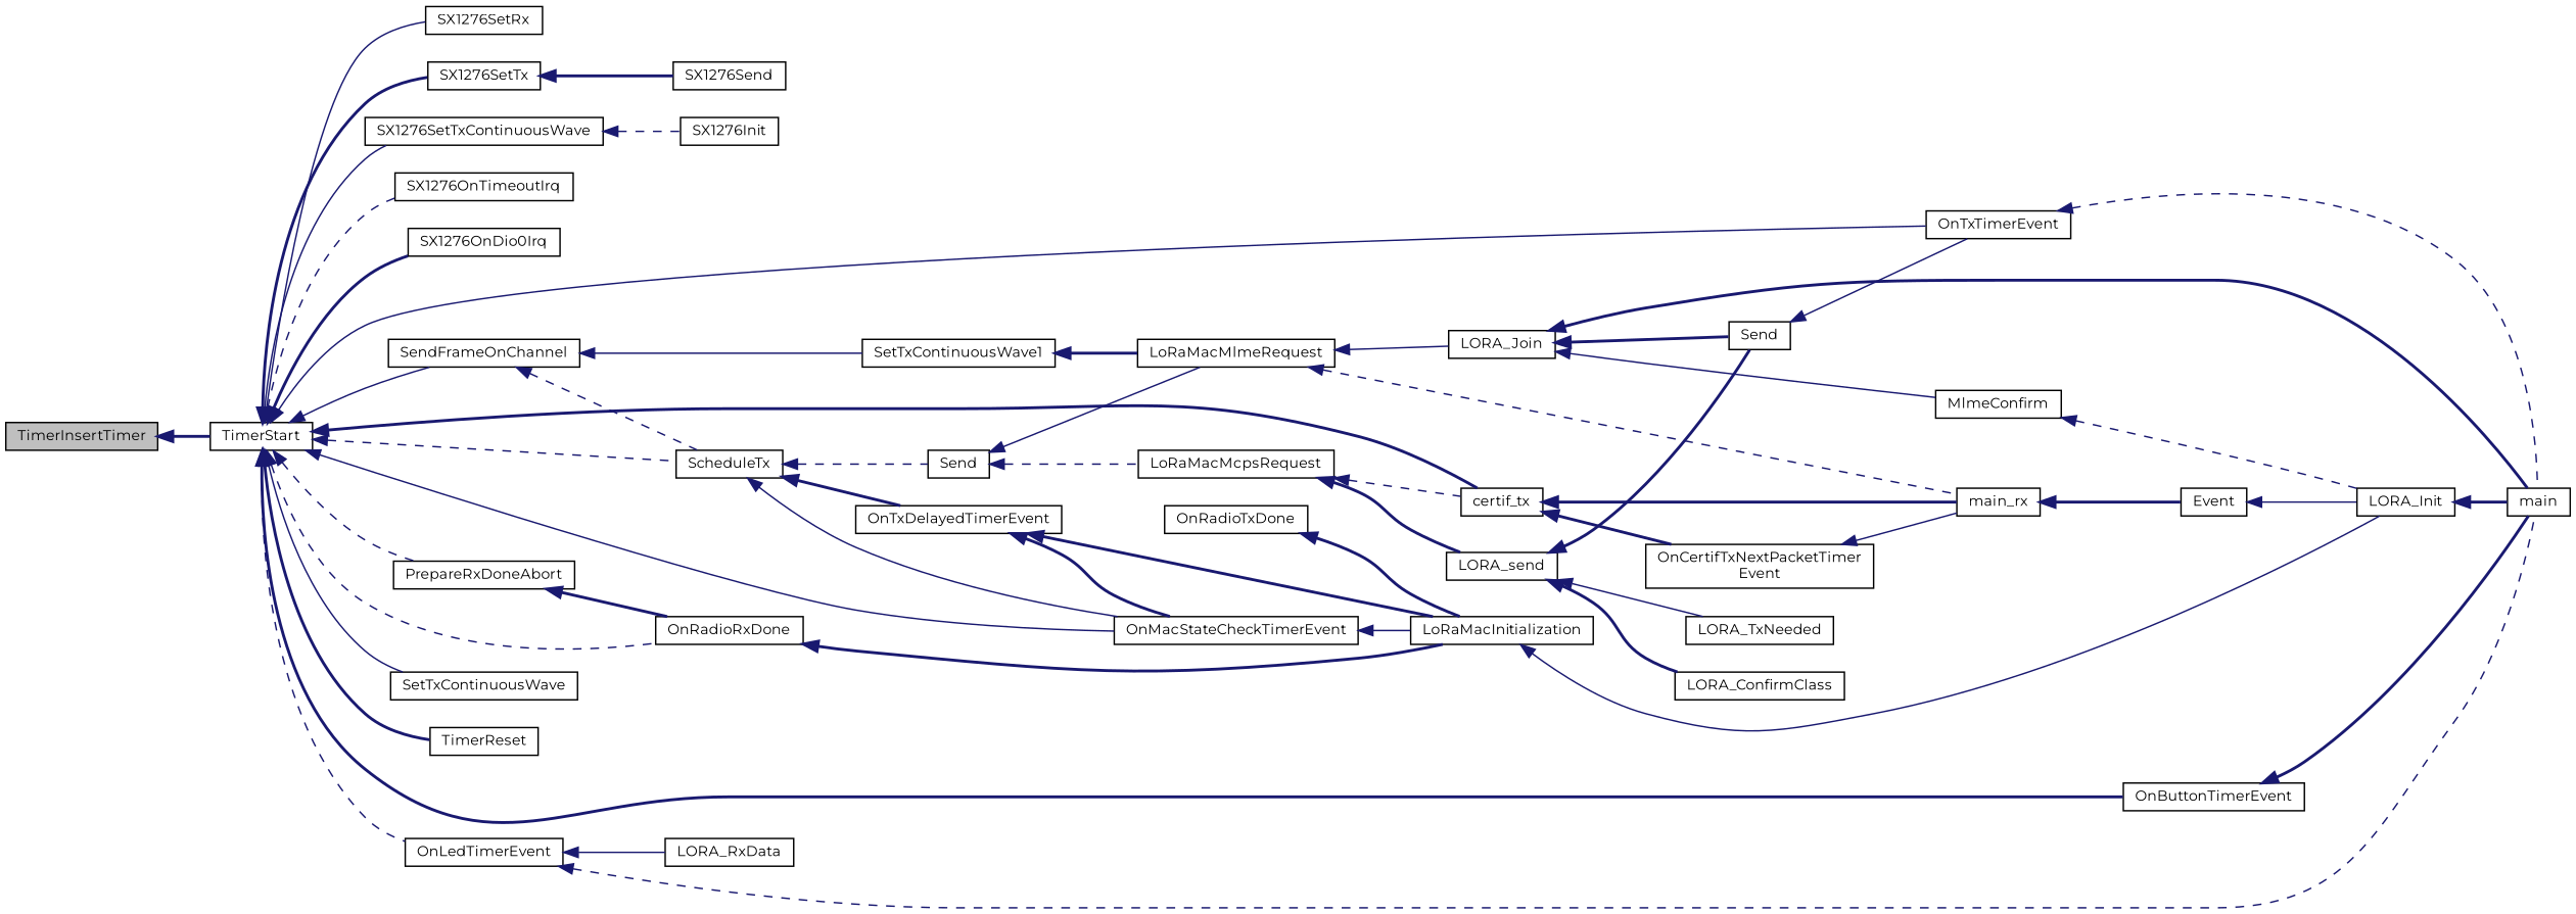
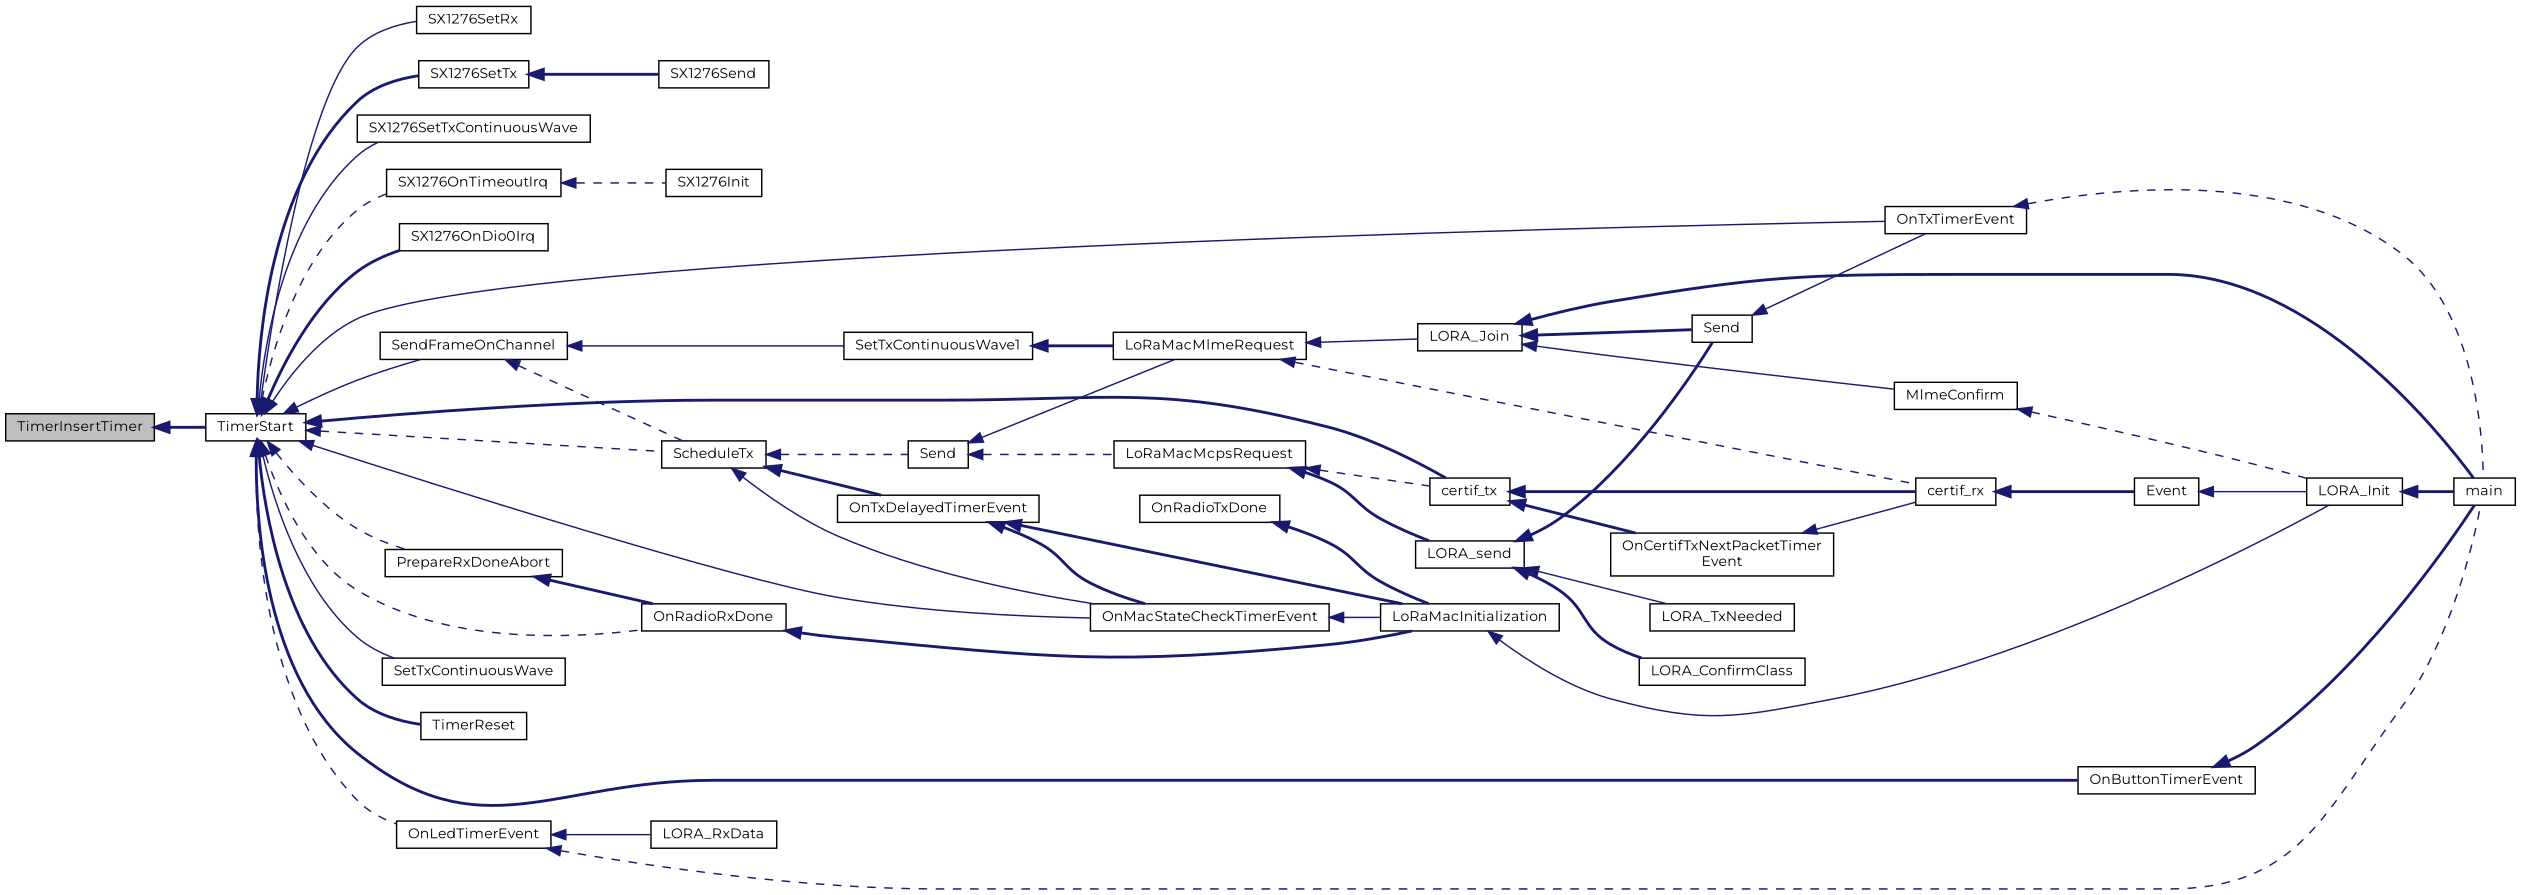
  digraph {
    fontname=Montserrat
    rankdir=LR
    node [color=black fillcolor=white fontname=Montserrat fontsize=10 shape=record style=filled]
    edge [color=midnightblue dir=back fontname=Montserrat fontsize=10 labelfontname=Helvetica labelfontsize=10 style=bold]
    n1 [fillcolor=grey75 fontcolor=black height=0.2 label=TimerInsertTimer width=0.4]
    n2 [height=0.2 label=TimerStart width=0.4]
    n3 [height=0.2 label=SX1276SetRx width=0.4]
    n4 [height=0.2 label=SX1276SetTx width=0.4]
    n5 [height=0.2 label=SX1276SetTxContinuousWave width=0.4]
    n6 [height=0.2 label=SX1276OnTimeoutIrq width=0.4]
    n7 [height=0.2 label=SX1276OnDio0Irq width=0.4]
    n8 [height=0.2 label=certif_tx width=0.4]
    n9 [height=0.2 label=PrepareRxDoneAbort width=0.4]
    n10 [height=0.2 label=OnRadioRxDone width=0.4]
    n11 [height=0.2 label=OnMacStateCheckTimerEvent width=0.4]
    n12 [height=0.2 label=ScheduleTx width=0.4]
    n13 [height=0.2 label=OnTxTimerEvent width=0.4]
    n14 [height=0.2 label=SendFrameOnChannel width=0.4]
    n15 [height=0.2 label=SetTxContinuousWave width=0.4]
    n16 [height=0.2 label=TimerReset width=0.4]
    n17 [height=0.2 label=OnButtonTimerEvent width=0.4]
    n18 [height=0.2 label=OnLedTimerEvent width=0.4]
    n19 [height=0.2 label=SX1276Send width=0.4]
    n20 [height=0.2 label=SX1276Init width=0.4]
-   n21 [height=0.2 label=main_rx width=0.4]
+   n21 [height=0.2 label=certif_rx width=0.4]
    n22 [height=0.2 label="OnCertifTxNextPacketTimer\lEvent" width=0.4]
    n23 [height=0.2 label=OnRadioTxDone width=0.4]
    n24 [height=0.2 label=LoRaMacInitialization width=0.4]
    n25 [height=0.2 label=OnTxDelayedTimerEvent width=0.4]
    n26 [height=0.2 label=Send width=0.4]
    n27 [height=0.2 label=main width=0.4]
    n28 [height=0.2 label=SetTxContinuousWave1 width=0.4]
    n29 [height=0.2 label=LoRaMacMlmeRequest width=0.4]
    n30 [height=0.2 label=LORA_RxData width=0.4]
    n31 [height=0.2 label=Event width=0.4]
    n32 [height=0.2 label=LORA_Init width=0.4]
    n33 [height=0.2 label=LoRaMacMcpsRequest width=0.4]
    n34 [height=0.2 label=LORA_Join width=0.4]
    n35 [height=0.2 label=LORA_send width=0.4]
    n36 [height=0.2 label=MlmeConfirm width=0.4]
    n37 [height=0.2 label=Send width=0.4]
    n38 [height=0.2 label=LORA_ConfirmClass width=0.4]
    n39 [height=0.2 label=LORA_TxNeeded width=0.4]
    n1 -> n2
    n2 -> n3 [style=solid]
    n2 -> n4
    n2 -> n5 [style=solid]
    n2 -> n6 [style=dashed]
    n2 -> n7
    n2 -> n8
    n2 -> n9 [style=dashed]
    n2 -> n10 [style=dashed]
    n2 -> n11 [style=solid]
    n2 -> n12 [style=dashed]
    n2 -> n13 [style=solid]
    n2 -> n14 [style=solid]
    n2 -> n15 [style=solid]
    n2 -> n16
    n2 -> n17
    n2 -> n18 [style=dashed]
    n4 -> n19
-   n5 -> n20 [style=dashed]
+   n6 -> n20 [style=dashed]
    n8 -> n21
    n8 -> n22
    n9 -> n10
    n10 -> n24
    n11 -> n24 [style=solid]
    n12 -> n11 [style=solid]
    n12 -> n25
    n12 -> n26 [style=dashed]
    n13 -> n27 [style=dashed]
    n14 -> n12 [style=dashed]
    n14 -> n28 [style=solid]
    n17 -> n27
    n18 -> n27 [style=dashed]
    n18 -> n30 [style=solid]
    n21 -> n31
    n22 -> n21 [style=solid]
    n23 -> n24
    n24 -> n32 [style=solid]
    n25 -> n11
    n25 -> n24
    n26 -> n29 [style=solid]
    n26 -> n33 [style=dashed]
    n28 -> n29
    n29 -> n21 [style=dashed]
    n29 -> n34 [style=solid]
    n31 -> n32 [style=solid]
    n32 -> n27
    n33 -> n8 [style=dashed]
    n33 -> n35
    n34 -> n27
    n34 -> n36 [style=solid]
    n34 -> n37
    n35 -> n37
    n35 -> n38
    n35 -> n39 [style=solid]
    n36 -> n32 [style=dashed]
    n37 -> n13 [style=solid]
  }
